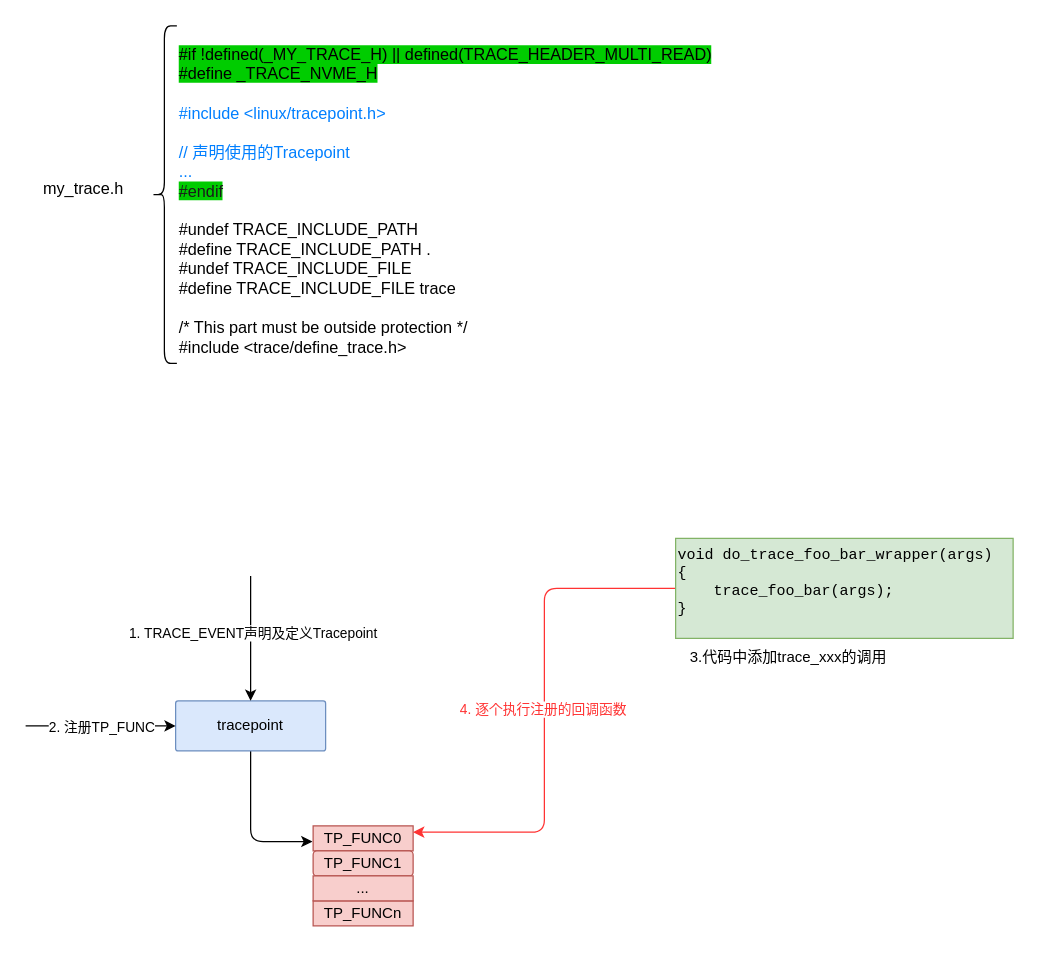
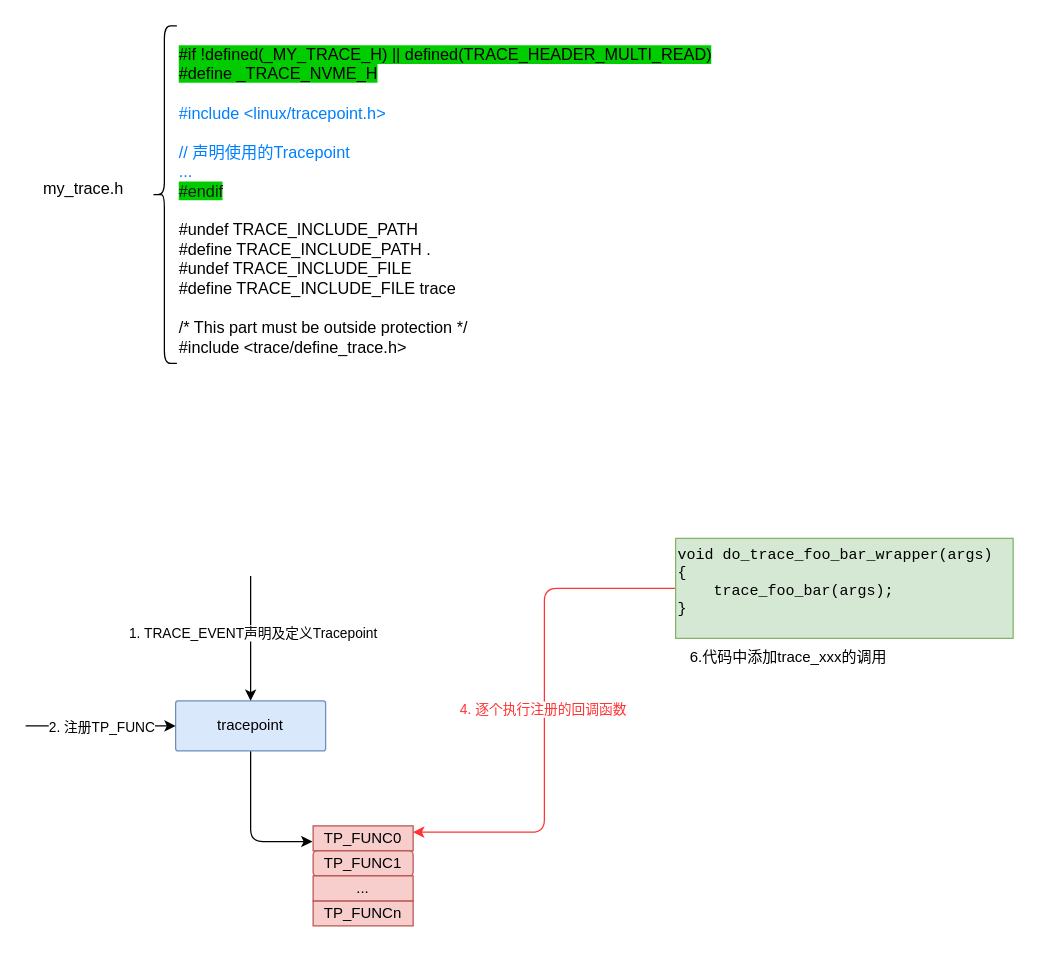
  <mxCell id="0" />
  <mxCell id="1" parent="0" />
  <mxCell id="2" value="&lt;div&gt;&lt;font style=&quot;background-color: rgb(0, 204, 0);&quot;&gt;#if !defined(_MY_TRACE_H) || defined(TRACE_HEADER_MULTI_READ)&lt;/font&gt;&lt;/div&gt;&lt;div&gt;&lt;div&gt;&lt;font style=&quot;background-color: rgb(0, 204, 0);&quot;&gt;#define _TRACE_NVME_H&lt;/font&gt;&lt;/div&gt;&lt;/div&gt;&lt;div&gt;&lt;br&gt;&lt;/div&gt;&lt;font style=&quot;color: rgb(0, 127, 255);&quot;&gt;#include &amp;lt;linux/tracepoint.h&amp;gt;&lt;/font&gt;&lt;div&gt;&lt;font style=&quot;color: rgb(0, 127, 255);&quot;&gt;&lt;br&gt;&lt;/font&gt;&lt;div&gt;&lt;font style=&quot;color: rgb(0, 127, 255);&quot;&gt;// 声明使用的Tracepoint&lt;/font&gt;&lt;/div&gt;&lt;div&gt;&lt;font style=&quot;color: rgb(0, 127, 255);&quot;&gt;...&lt;/font&gt;&lt;/div&gt;&lt;/div&gt;&lt;div&gt;&lt;font style=&quot;background-color: rgb(0, 204, 0); color: rgb(26, 26, 26);&quot;&gt;#endif&lt;/font&gt;&lt;/div&gt;&lt;div&gt;&lt;br&gt;&lt;/div&gt;&lt;div&gt;&lt;div&gt;#undef TRACE_INCLUDE_PATH&lt;/div&gt;&lt;div&gt;#define TRACE_INCLUDE_PATH .&lt;/div&gt;&lt;div&gt;#undef TRACE_INCLUDE_FILE&lt;/div&gt;&lt;div&gt;#define TRACE_INCLUDE_FILE trace&lt;/div&gt;&lt;/div&gt;&lt;div&gt;&lt;br&gt;&lt;/div&gt;&lt;div&gt;&lt;div&gt;&lt;font style=&quot;background-color: light-dark(#ffffff, var(--ge-dark-color, #121212));&quot;&gt;/* This part must be outside protection */&lt;/font&gt;&lt;/div&gt;&lt;div&gt;&lt;font style=&quot;background-color: light-dark(#ffffff, var(--ge-dark-color, #121212));&quot;&gt;#include &amp;lt;trace/define_trace.h&amp;gt;&lt;/font&gt;&lt;/div&gt;&lt;/div&gt;" style="text;html=1;align=left;verticalAlign=middle;whiteSpace=wrap;rounded=0;fontSize=13;" parent="1" vertex="1"><mxGeometry x="141" y="20" width="630" height="280" as="geometry" /></mxCell>
  <mxCell id="3" value="" style="shape=curlyBracket;whiteSpace=wrap;html=1;rounded=1;labelPosition=left;verticalLabelPosition=middle;align=right;verticalAlign=middle;fontSize=13;" parent="1" vertex="1"><mxGeometry x="121" y="20" width="20" height="270" as="geometry" /></mxCell>
  <mxCell id="4" value="my_trace.h" style="text;html=1;align=center;verticalAlign=middle;resizable=0;points=[];autosize=1;strokeColor=none;fillColor=none;fontSize=13;" parent="1" vertex="1"><mxGeometry x="21" y="135" width="90" height="30" as="geometry" /></mxCell>
  <mxCell id="5" style="edgeStyle=orthogonalEdgeStyle;rounded=1;orthogonalLoop=1;jettySize=auto;html=1;exitX=0.5;exitY=1;exitDx=0;exitDy=0;entryX=-0.007;entryY=-0.371;entryDx=0;entryDy=0;curved=0;entryPerimeter=0;" edge="1" parent="1" source="6" target="8"><mxGeometry relative="1" as="geometry" /></mxCell>
  <mxCell id="6" value="tracepoint" style="rounded=1;whiteSpace=wrap;html=1;verticalAlign=middle;arcSize=5;align=center;fillColor=#dae8fc;strokeColor=#6c8ebf;" vertex="1" parent="1"><mxGeometry x="140" y="560" width="120" height="40" as="geometry" /></mxCell>
  <mxCell id="7" value="TP_FUNC0" style="rounded=0;whiteSpace=wrap;html=1;fillColor=#f8cecc;strokeColor=#b85450;" vertex="1" parent="1"><mxGeometry x="250" y="660" width="80" height="20" as="geometry" /></mxCell>
  <mxCell id="8" value="TP_FUNC1" style="whiteSpace=wrap;html=1;fillColor=#f8cecc;strokeColor=#b85450;rounded=1;" vertex="1" parent="1"><mxGeometry x="250" y="680" width="80" height="20" as="geometry" /></mxCell>
  <mxCell id="9" value="TP_FUNCn" style="rounded=0;whiteSpace=wrap;html=1;fillColor=#f8cecc;strokeColor=#b85450;" vertex="1" parent="1"><mxGeometry x="250" y="720" width="80" height="20" as="geometry" /></mxCell>
  <mxCell id="10" value="..." style="rounded=0;whiteSpace=wrap;html=1;fillColor=#f8cecc;strokeColor=#b85450;" vertex="1" parent="1"><mxGeometry x="250" y="700" width="80" height="20" as="geometry" /></mxCell>
  <mxCell id="11" style="edgeStyle=orthogonalEdgeStyle;rounded=1;orthogonalLoop=1;jettySize=auto;html=1;entryX=1;entryY=0.25;entryDx=0;entryDy=0;curved=0;strokeWidth=1;strokeColor=#FF3333;" edge="1" parent="1" source="13" target="7"><mxGeometry relative="1" as="geometry" /></mxCell>
  <mxCell id="12" value="4. 逐个执行注册的回调函数" style="edgeLabel;html=1;align=center;verticalAlign=middle;resizable=0;points=[];fontColor=#FF3333;" vertex="1" connectable="0" parent="11"><mxGeometry x="-0.008" y="-2" relative="1" as="geometry"><mxPoint as="offset" /></mxGeometry></mxCell>
  <mxCell id="13" value="&lt;div style=&quot;forced-color-adjust: none; font-family: Monaco, Consolas, &amp;quot;Courier New&amp;quot;, monospace, Consolas, &amp;quot;Courier New&amp;quot;, monospace; font-style: normal; font-variant-ligatures: normal; font-variant-caps: normal; font-weight: 400; letter-spacing: normal; orphans: 2; text-align: left; text-indent: 0px; text-transform: none; widows: 2; word-spacing: 0px; -webkit-text-stroke-width: 0px; white-space: pre; text-decoration-thickness: initial; text-decoration-style: initial; text-decoration-color: initial;&quot;&gt;&lt;span style=&quot;forced-color-adjust: none;&quot;&gt;void do_trace_foo_bar_wrapper(args)&lt;/span&gt;&lt;/div&gt;&lt;div style=&quot;forced-color-adjust: none; font-family: Monaco, Consolas, &amp;quot;Courier New&amp;quot;, monospace, Consolas, &amp;quot;Courier New&amp;quot;, monospace; font-style: normal; font-variant-ligatures: normal; font-variant-caps: normal; font-weight: 400; letter-spacing: normal; orphans: 2; text-align: left; text-indent: 0px; text-transform: none; widows: 2; word-spacing: 0px; -webkit-text-stroke-width: 0px; white-space: pre; text-decoration-thickness: initial; text-decoration-style: initial; text-decoration-color: initial;&quot;&gt;&lt;span style=&quot;forced-color-adjust: none;&quot;&gt;{&lt;/span&gt;&lt;/div&gt;&lt;div style=&quot;forced-color-adjust: none; font-family: Monaco, Consolas, &amp;quot;Courier New&amp;quot;, monospace, Consolas, &amp;quot;Courier New&amp;quot;, monospace; font-style: normal; font-variant-ligatures: normal; font-variant-caps: normal; font-weight: 400; letter-spacing: normal; orphans: 2; text-align: left; text-indent: 0px; text-transform: none; widows: 2; word-spacing: 0px; -webkit-text-stroke-width: 0px; white-space: pre; text-decoration-thickness: initial; text-decoration-style: initial; text-decoration-color: initial;&quot;&gt;&lt;span style=&quot;forced-color-adjust: none;&quot;&gt;    trace_foo_bar(args);&lt;/span&gt;&lt;/div&gt;&lt;div style=&quot;forced-color-adjust: none; font-family: Monaco, Consolas, &amp;quot;Courier New&amp;quot;, monospace, Consolas, &amp;quot;Courier New&amp;quot;, monospace; font-style: normal; font-variant-ligatures: normal; font-variant-caps: normal; font-weight: 400; letter-spacing: normal; orphans: 2; text-align: left; text-indent: 0px; text-transform: none; widows: 2; word-spacing: 0px; -webkit-text-stroke-width: 0px; white-space: pre; text-decoration-thickness: initial; text-decoration-style: initial; text-decoration-color: initial;&quot;&gt;&lt;span style=&quot;forced-color-adjust: none;&quot;&gt;}&lt;/span&gt;&lt;/div&gt;" style="text;whiteSpace=wrap;html=1;fontSize=12;fillColor=#d5e8d4;strokeColor=#82b366;" vertex="1" parent="1"><mxGeometry x="540" y="430" width="270" height="80" as="geometry" /></mxCell>
  <mxCell id="14" value="" style="endArrow=classic;html=1;rounded=0;entryX=0;entryY=0.5;entryDx=0;entryDy=0;" edge="1" parent="1" target="6"><mxGeometry width="50" height="50" relative="1" as="geometry"><mxPoint x="20" y="580" as="sourcePoint" /><mxPoint x="100" y="570" as="targetPoint" /></mxGeometry></mxCell>
  <mxCell id="15" value="2. 注册TP_FUNC" style="edgeLabel;html=1;align=center;verticalAlign=middle;resizable=0;points=[];" vertex="1" connectable="0" parent="14"><mxGeometry x="0.133" y="-4" relative="1" as="geometry"><mxPoint x="-8" y="-4" as="offset" /></mxGeometry></mxCell>
  <mxCell id="16" value="" style="endArrow=classic;html=1;rounded=0;entryX=0.5;entryY=0;entryDx=0;entryDy=0;" edge="1" parent="1" target="6"><mxGeometry width="50" height="50" relative="1" as="geometry"><mxPoint x="200" y="460" as="sourcePoint" /><mxPoint x="190" y="440" as="targetPoint" /></mxGeometry></mxCell>
  <mxCell id="17" value="1. TRACE_EVENT声明及定义Tracepoint" style="edgeLabel;html=1;align=center;verticalAlign=middle;resizable=0;points=[];" vertex="1" connectable="0" parent="16"><mxGeometry x="-0.217" y="2" relative="1" as="geometry"><mxPoint x="-1" y="6" as="offset" /></mxGeometry></mxCell>
- <mxCell id="18" value="3.代码中添加trace_xxx的调用" style="text;html=1;align=center;verticalAlign=middle;resizable=0;points=[];autosize=1;strokeColor=none;fillColor=none;" vertex="1" parent="1"><mxGeometry x="540" y="510" width="180" height="30" as="geometry" /></mxCell>
+ <mxCell id="18" value="6.代码中添加trace_xxx的调用" style="text;html=1;align=center;verticalAlign=middle;resizable=0;points=[];autosize=1;strokeColor=none;fillColor=none;" vertex="1" parent="1"><mxGeometry x="540" y="510" width="180" height="30" as="geometry" /></mxCell>
